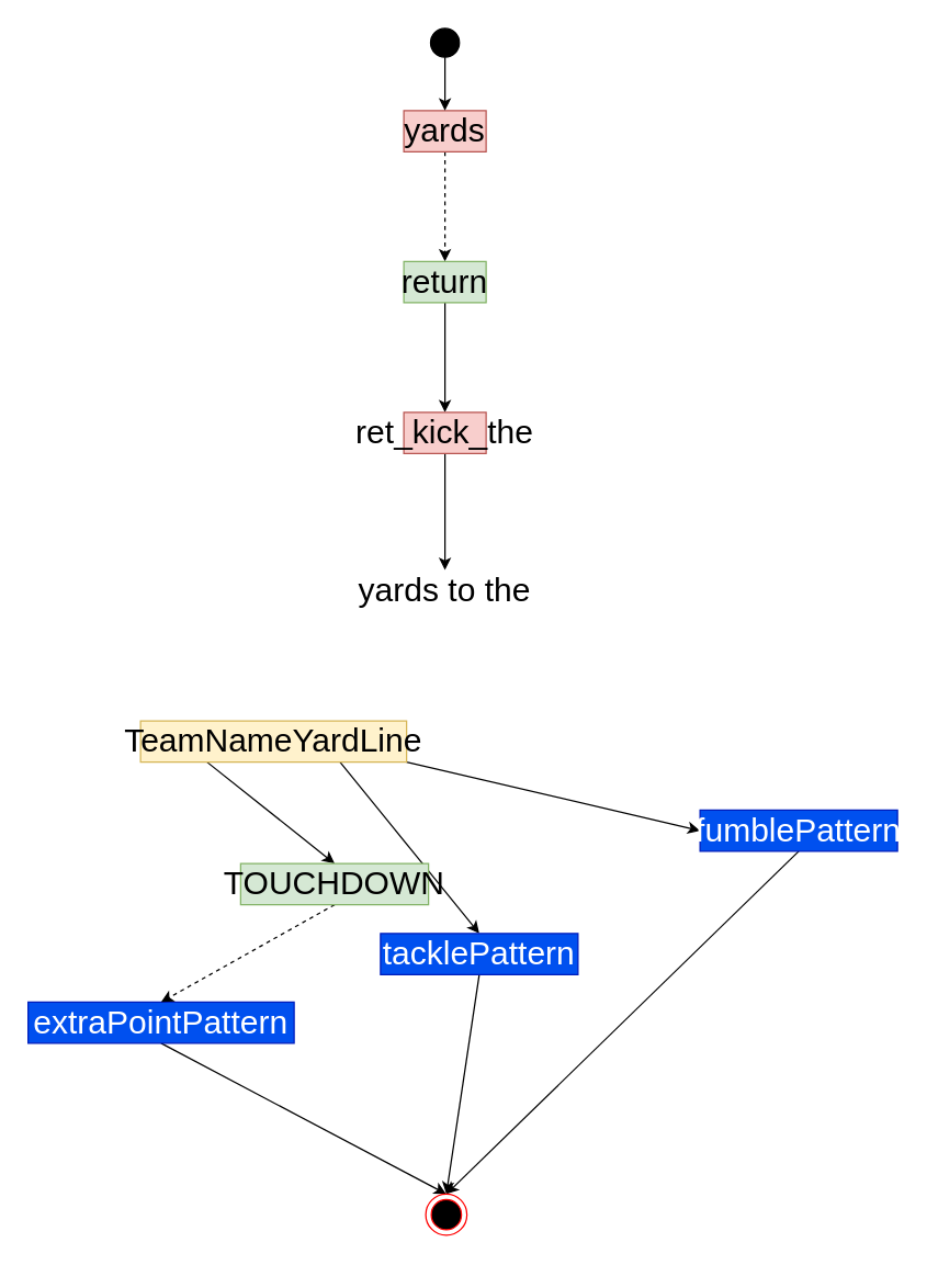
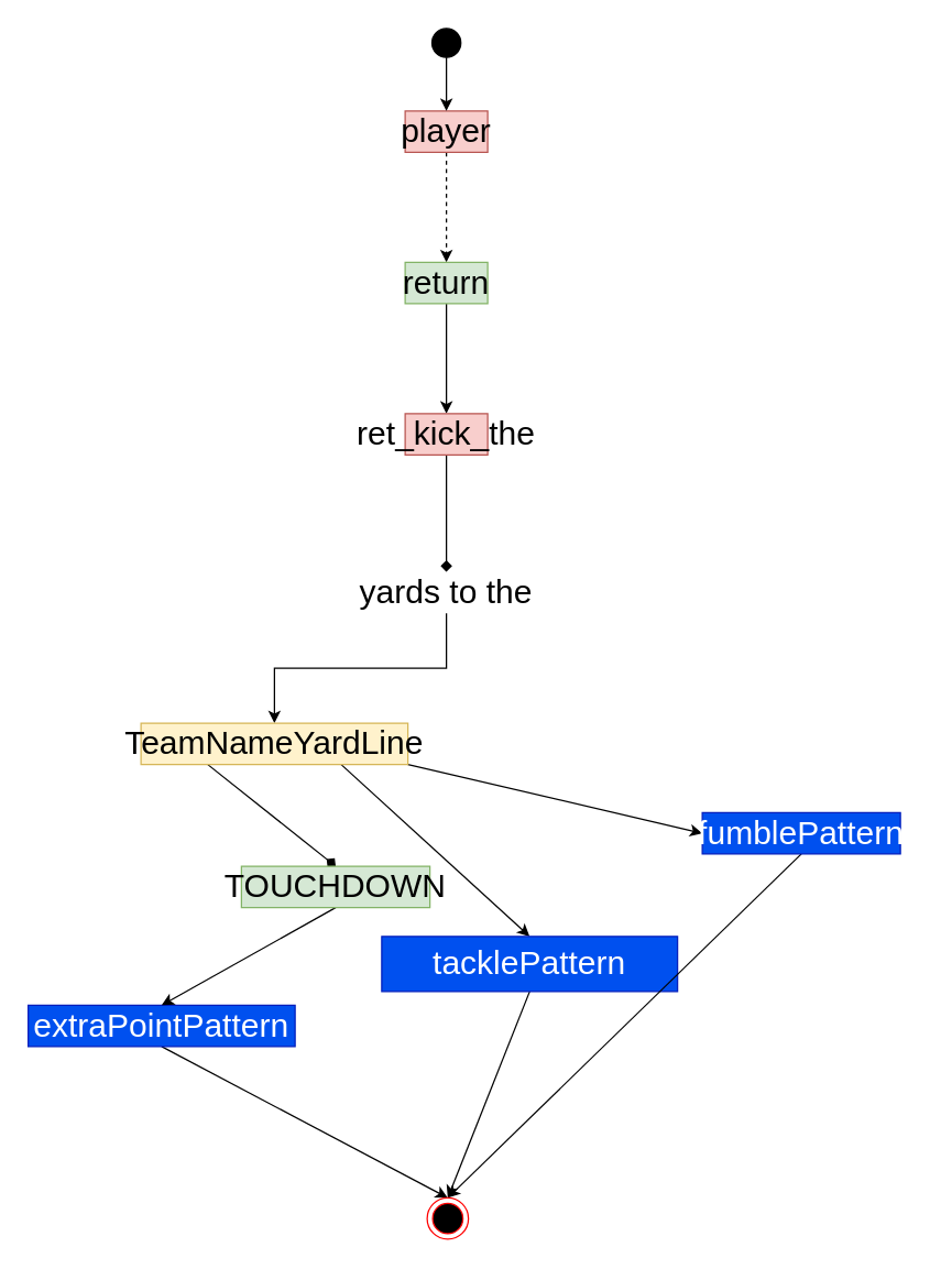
  <mxCell id="0" />
  <mxCell id="1" parent="0" />
  <mxCell id="2" value="" style="edgeStyle=orthogonalEdgeStyle;rounded=0;orthogonalLoop=1;jettySize=auto;html=1;dashed=1;" parent="1" source="3" target="5" edge="1"><mxGeometry relative="1" as="geometry" /></mxCell>
- <mxCell id="3" value="yards" style="text;html=1;strokeColor=#b85450;fillColor=#f8cecc;align=center;verticalAlign=middle;whiteSpace=wrap;rounded=0;fontSize=24;" parent="1" vertex="1"><mxGeometry x="294" y="80" width="60" height="30" as="geometry" /></mxCell>
+ <mxCell id="3" value="player" style="text;html=1;strokeColor=#b85450;fillColor=#f8cecc;align=center;verticalAlign=middle;whiteSpace=wrap;rounded=0;fontSize=24;" parent="1" vertex="1"><mxGeometry x="294" y="80" width="60" height="30" as="geometry" /></mxCell>
  <mxCell id="4" value="" style="edgeStyle=orthogonalEdgeStyle;rounded=0;orthogonalLoop=1;jettySize=auto;html=1;" parent="1" source="5" target="7" edge="1"><mxGeometry relative="1" as="geometry" /></mxCell>
  <mxCell id="5" value="return" style="text;html=1;strokeColor=#82b366;fillColor=#d5e8d4;align=center;verticalAlign=middle;whiteSpace=wrap;rounded=0;fontSize=24;" parent="1" vertex="1"><mxGeometry x="294" y="190" width="60" height="30" as="geometry" /></mxCell>
- <mxCell id="6" value="" style="edgeStyle=orthogonalEdgeStyle;rounded=0;orthogonalLoop=1;jettySize=auto;html=1;" parent="1" source="7" target="9" edge="1"><mxGeometry relative="1" as="geometry" /></mxCell>
+ <mxCell id="6" value="" style="edgeStyle=orthogonalEdgeStyle;rounded=0;orthogonalLoop=1;jettySize=auto;html=1;endArrow=diamond;" parent="1" source="7" target="9" edge="1"><mxGeometry relative="1" as="geometry" /></mxCell>
  <mxCell id="7" value="ret_kick_the" style="text;html=1;strokeColor=#b85450;fillColor=#f8cecc;align=center;verticalAlign=middle;whiteSpace=wrap;rounded=0;fontSize=24;" parent="1" vertex="1"><mxGeometry x="294" y="300" width="60" height="30" as="geometry" /></mxCell>
+ <mxCell id="8" value="" style="edgeStyle=orthogonalEdgeStyle;rounded=0;orthogonalLoop=1;jettySize=auto;html=1;" parent="1" source="9" target="13" edge="1"><mxGeometry relative="1" as="geometry" /></mxCell>
  <mxCell id="9" value="yards to the " style="text;html=1;align=center;verticalAlign=middle;whiteSpace=wrap;rounded=0;fontSize=24;" parent="1" vertex="1"><mxGeometry x="227" y="415" width="194" height="30" as="geometry" /></mxCell>
  <mxCell id="10" style="edgeStyle=none;rounded=0;orthogonalLoop=1;jettySize=auto;html=1;exitX=0.75;exitY=1;exitDx=0;exitDy=0;endArrow=classic;endFill=1;entryX=0.5;entryY=0;entryDx=0;entryDy=0;" parent="1" source="13" target="17" edge="1"><mxGeometry relative="1" as="geometry"><mxPoint x="470" y="670" as="targetPoint" /></mxGeometry></mxCell>
- <mxCell id="11" style="edgeStyle=none;rounded=0;orthogonalLoop=1;jettySize=auto;html=1;exitX=0.25;exitY=1;exitDx=0;exitDy=0;entryX=0.5;entryY=0;entryDx=0;entryDy=0;endArrow=classic;endFill=1;" parent="1" source="13" target="19" edge="1"><mxGeometry relative="1" as="geometry" /></mxCell>
+ <mxCell id="11" style="edgeStyle=none;rounded=0;orthogonalLoop=1;jettySize=auto;html=1;exitX=0.25;exitY=1;exitDx=0;exitDy=0;entryX=0.5;entryY=0;entryDx=0;entryDy=0;endArrow=diamond;endFill=1;" parent="1" source="13" target="19" edge="1"><mxGeometry relative="1" as="geometry" /></mxCell>
  <mxCell id="12" style="edgeStyle=none;rounded=0;orthogonalLoop=1;jettySize=auto;html=1;exitX=1;exitY=1;exitDx=0;exitDy=0;entryX=0;entryY=0.5;entryDx=0;entryDy=0;endArrow=classic;endFill=1;" parent="1" source="13" target="21" edge="1"><mxGeometry relative="1" as="geometry" /></mxCell>
  <mxCell id="13" value="TeamNameYardLine" style="text;html=1;align=center;verticalAlign=middle;whiteSpace=wrap;rounded=0;fontSize=24;fillColor=#fff2cc;strokeColor=#d6b656;" parent="1" vertex="1"><mxGeometry x="102" y="525" width="194" height="30" as="geometry" /></mxCell>
  <mxCell id="14" style="rounded=0;orthogonalLoop=1;jettySize=auto;html=1;exitX=0.5;exitY=1;exitDx=0;exitDy=0;entryX=0.5;entryY=0;entryDx=0;entryDy=0;" edge="1" parent="1" source="15" target="22"><mxGeometry relative="1" as="geometry" /></mxCell>
  <mxCell id="15" value="extraPointPattern" style="text;html=1;align=center;verticalAlign=middle;whiteSpace=wrap;rounded=0;fontSize=24;fillColor=#0050ef;strokeColor=#001DBC;fontColor=#ffffff;" parent="1" vertex="1"><mxGeometry x="20" y="730" width="194" height="30" as="geometry" /></mxCell>
  <mxCell id="16" style="edgeStyle=none;rounded=0;orthogonalLoop=1;jettySize=auto;html=1;exitX=0.5;exitY=1;exitDx=0;exitDy=0;entryX=0.5;entryY=0;entryDx=0;entryDy=0;" edge="1" parent="1" source="17" target="22"><mxGeometry relative="1" as="geometry" /></mxCell>
- <mxCell id="17" value="tacklePattern" style="text;html=1;align=center;verticalAlign=middle;whiteSpace=wrap;rounded=0;fontSize=24;fillColor=#0050ef;strokeColor=#001DBC;fontColor=#ffffff;" parent="1" vertex="1"><mxGeometry x="277" y="680" width="144" height="30" as="geometry" /></mxCell>
- <mxCell id="18" style="edgeStyle=none;rounded=0;orthogonalLoop=1;jettySize=auto;html=1;exitX=0.5;exitY=1;exitDx=0;exitDy=0;entryX=0.5;entryY=0;entryDx=0;entryDy=0;endArrow=classic;endFill=1;dashed=1;" parent="1" source="19" target="15" edge="1"><mxGeometry relative="1" as="geometry" /></mxCell>
+ <mxCell id="17" value="tacklePattern" style="text;html=1;align=center;verticalAlign=middle;whiteSpace=wrap;rounded=0;fontSize=24;fillColor=#0050ef;strokeColor=#001DBC;fontColor=#ffffff;" parent="1" vertex="1"><mxGeometry x="277" y="680" width="215" height="40" as="geometry" /></mxCell>
+ <mxCell id="18" style="edgeStyle=none;rounded=0;orthogonalLoop=1;jettySize=auto;html=1;exitX=0.5;exitY=1;exitDx=0;exitDy=0;entryX=0.5;entryY=0;entryDx=0;entryDy=0;endArrow=classic;endFill=1;" parent="1" source="19" target="15" edge="1"><mxGeometry relative="1" as="geometry" /></mxCell>
  <mxCell id="19" value="TOUCHDOWN" style="text;html=1;strokeColor=#82b366;fillColor=#d5e8d4;align=center;verticalAlign=middle;whiteSpace=wrap;rounded=0;fontSize=24;" parent="1" vertex="1"><mxGeometry x="175" y="629" width="137" height="30" as="geometry" /></mxCell>
  <mxCell id="20" style="edgeStyle=none;rounded=0;orthogonalLoop=1;jettySize=auto;html=1;exitX=0.5;exitY=1;exitDx=0;exitDy=0;entryX=0.5;entryY=0;entryDx=0;entryDy=0;" edge="1" parent="1" source="21" target="22"><mxGeometry relative="1" as="geometry" /></mxCell>
  <mxCell id="21" value="fumblePattern" style="text;html=1;align=center;verticalAlign=middle;whiteSpace=wrap;rounded=0;fontSize=24;fillColor=#0050ef;strokeColor=#001DBC;fontColor=#ffffff;" parent="1" vertex="1"><mxGeometry x="510" y="590" width="144" height="30" as="geometry" /></mxCell>
  <mxCell id="22" value="" style="ellipse;html=1;shape=endState;fillColor=#000000;strokeColor=#ff0000;" vertex="1" parent="1"><mxGeometry x="310" y="870" width="30" height="30" as="geometry" /></mxCell>
  <mxCell id="23" style="edgeStyle=none;rounded=0;orthogonalLoop=1;jettySize=auto;html=1;exitX=0.5;exitY=1;exitDx=0;exitDy=0;" edge="1" parent="1" source="24" target="3"><mxGeometry relative="1" as="geometry" /></mxCell>
  <mxCell id="24" value="" style="ellipse;whiteSpace=wrap;html=1;aspect=fixed;fillColor=#000000;" vertex="1" parent="1"><mxGeometry x="313.5" y="20" width="21" height="21" as="geometry" /></mxCell>
